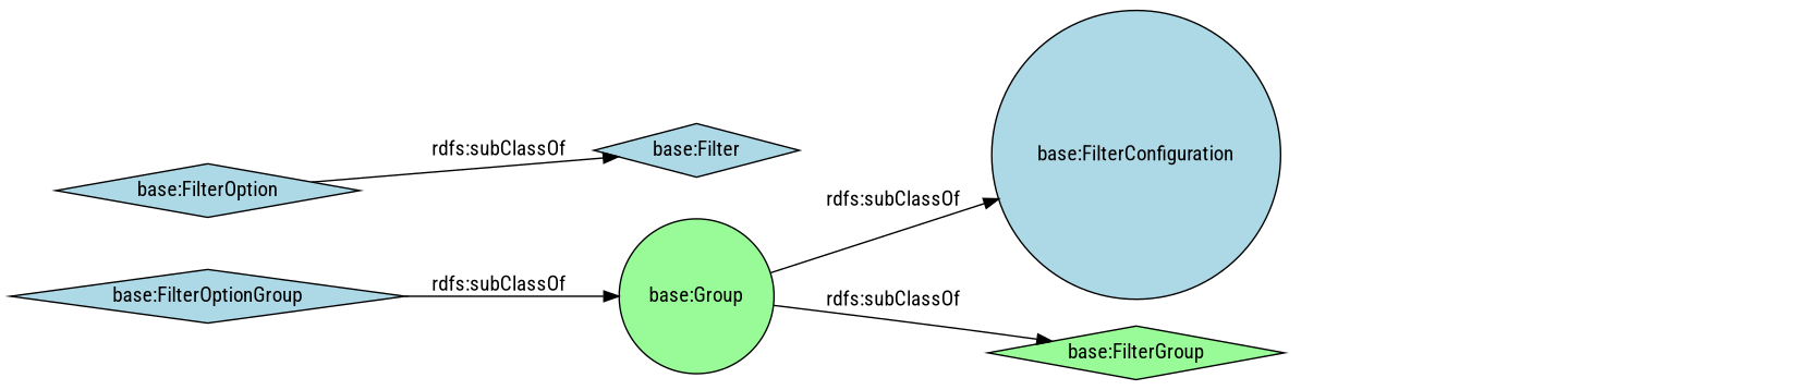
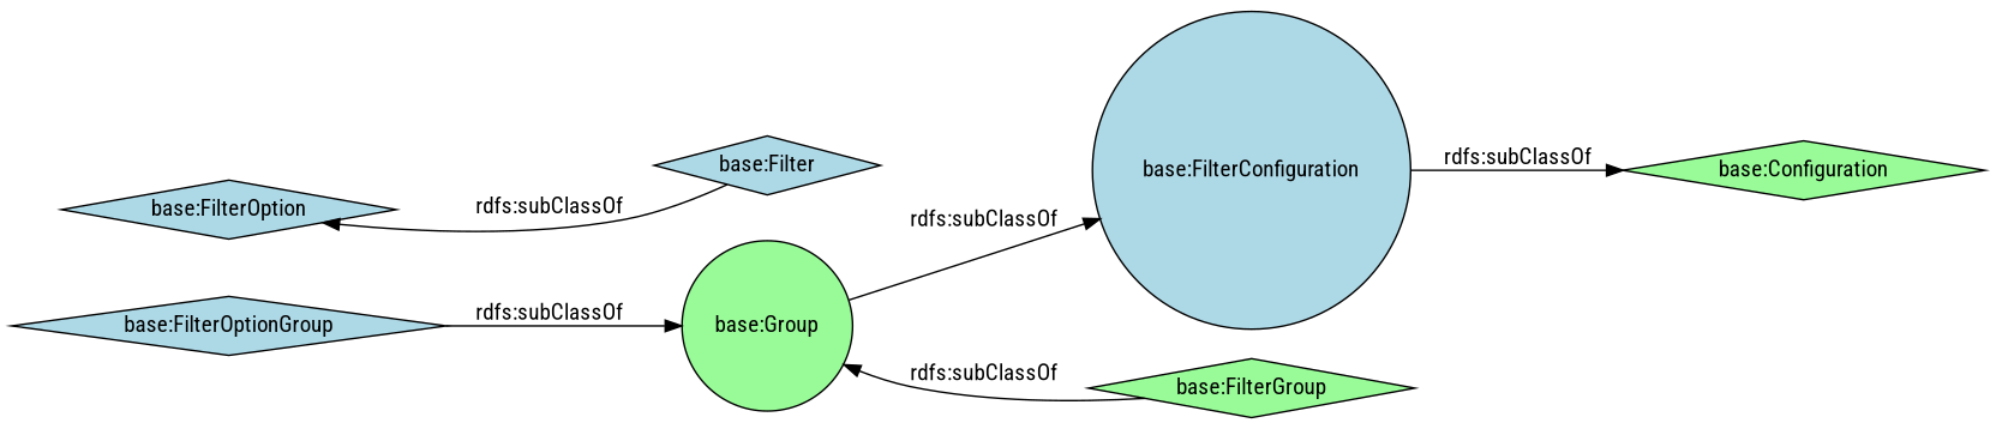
  digraph {
    fontname="Roboto Condensed"
    rankdir=LR
    node [color=black fillcolor=lightblue fontname="Roboto Condensed" shape=diamond style=filled]
    edge [fontname="Roboto Condensed"]
    "base:FilterOptionGroup"
    "base:Group" [fillcolor=palegreen shape=circle]
    "base:FilterConfiguration" [shape=circle]
    "base:FilterOption"
    "base:Filter"
    "base:FilterGroup" [fillcolor=palegreen]
+   "base:Configuration" [fillcolor=palegreen]
    "base:FilterOptionGroup" -> "base:Group" [label="rdfs:subClassOf"]
    "base:Group" -> "base:FilterConfiguration" [label="rdfs:subClassOf"]
-   "base:FilterOption" -> "base:Filter" [label="rdfs:subClassOf"]
-   "base:Group" -> "base:FilterGroup" [label="rdfs:subClassOf"]
+   "base:FilterConfiguration" -> "base:Configuration" [label="rdfs:subClassOf"]
+   "base:Filter" -> "base:FilterOption" [label="rdfs:subClassOf"]
+   "base:FilterGroup" -> "base:Group" [label="rdfs:subClassOf"]
  }
